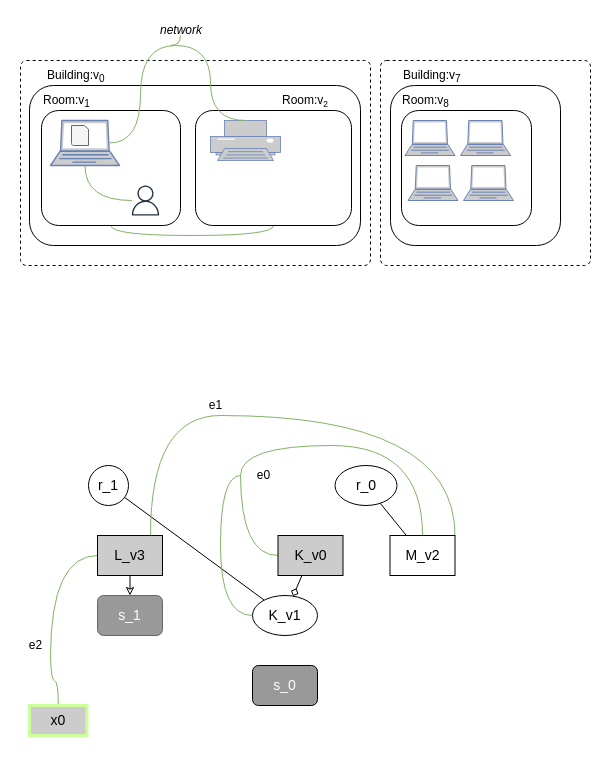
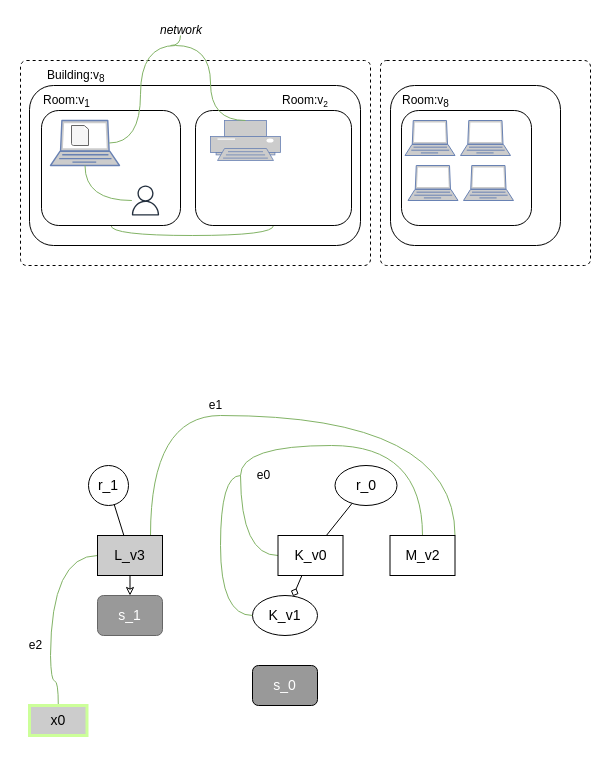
  <mxCell id="0" />
  <mxCell id="1" parent="0" />
  <mxCell id="2" value="" style="rounded=1;whiteSpace=wrap;html=1;dashed=1;arcSize=3;" parent="1" vertex="1"><mxGeometry x="380" y="60" width="210" height="205" as="geometry" /></mxCell>
  <mxCell id="3" value="" style="rounded=1;whiteSpace=wrap;html=1;dashed=1;arcSize=3;" parent="1" vertex="1"><mxGeometry x="20" y="60" width="350" height="205" as="geometry" /></mxCell>
  <mxCell id="4" value="" style="rounded=1;whiteSpace=wrap;html=1;" parent="1" vertex="1"><mxGeometry x="29" y="85" width="331" height="160" as="geometry" /></mxCell>
  <mxCell id="5" style="edgeStyle=orthogonalEdgeStyle;rounded=0;orthogonalLoop=1;jettySize=auto;html=1;exitX=0.5;exitY=1;exitDx=0;exitDy=0;entryX=0.5;entryY=1;entryDx=0;entryDy=0;endArrow=none;endFill=0;fillColor=#d5e8d4;strokeColor=#82b366;curved=1;" parent="1" source="6" target="15" edge="1"><mxGeometry relative="1" as="geometry"><Array as="points"><mxPoint x="111" y="235" /><mxPoint x="273" y="235" /></Array></mxGeometry></mxCell>
  <mxCell id="6" value="" style="rounded=1;whiteSpace=wrap;html=1;" parent="1" vertex="1"><mxGeometry x="41" y="110" width="139" height="115" as="geometry" /></mxCell>
  <mxCell id="7" value="" style="rounded=1;whiteSpace=wrap;html=1;" parent="1" vertex="1"><mxGeometry x="390" y="85" width="170" height="160" as="geometry" /></mxCell>
  <mxCell id="8" value="" style="fontColor=#0066CC;verticalAlign=top;verticalLabelPosition=bottom;labelPosition=center;align=center;html=1;outlineConnect=0;fillColor=#CCCCCC;strokeColor=#6881B3;gradientColor=none;gradientDirection=north;strokeWidth=2;shape=mxgraph.networks.laptop;" parent="1" vertex="1"><mxGeometry x="50" y="120" width="69" height="45" as="geometry" /></mxCell>
  <mxCell id="9" value="" style="shadow=0;dashed=0;html=1;strokeColor=#666666;fillColor=#f5f5f5;labelPosition=center;verticalLabelPosition=bottom;verticalAlign=top;align=center;outlineConnect=0;shape=mxgraph.veeam.2d.file;fontColor=#333333;" parent="1" vertex="1"><mxGeometry x="71" y="125" width="17" height="20" as="geometry" /></mxCell>
- <mxCell id="10" value="Building:v&lt;sub&gt;0&lt;/sub&gt;" style="text;html=1;resizable=0;points=[];autosize=1;align=left;verticalAlign=top;spacingTop=-4;" parent="1" vertex="1"><mxGeometry x="44.5" y="65" width="70" height="20" as="geometry" /></mxCell>
+ <mxCell id="10" value="Building:v&lt;sub&gt;8&lt;/sub&gt;" style="text;html=1;resizable=0;points=[];autosize=1;align=left;verticalAlign=top;spacingTop=-4;" parent="1" vertex="1"><mxGeometry x="44.5" y="65" width="70" height="20" as="geometry" /></mxCell>
  <mxCell id="11" value="Room:v&lt;sub&gt;1&lt;/sub&gt;" style="text;html=1;resizable=0;points=[];autosize=1;align=left;verticalAlign=top;spacingTop=-4;" parent="1" vertex="1"><mxGeometry x="41" y="90" width="60" height="20" as="geometry" /></mxCell>
- <mxCell id="12" value="Building:v&lt;sub&gt;7&lt;/sub&gt;" style="text;html=1;resizable=0;points=[];autosize=1;align=left;verticalAlign=top;spacingTop=-4;" parent="1" vertex="1"><mxGeometry x="401" y="65" width="70" height="20" as="geometry" /></mxCell>
  <mxCell id="13" style="edgeStyle=orthogonalEdgeStyle;curved=1;rounded=0;orthogonalLoop=1;jettySize=auto;html=1;endArrow=none;endFill=0;fillColor=#d5e8d4;strokeColor=#82b366;" parent="1" source="14" target="8" edge="1"><mxGeometry relative="1" as="geometry" /></mxCell>
  <mxCell id="14" value="" style="outlineConnect=0;fontColor=#232F3E;gradientColor=none;fillColor=#232F3E;strokeColor=none;dashed=0;verticalLabelPosition=bottom;verticalAlign=top;align=center;html=1;fontSize=12;fontStyle=0;aspect=fixed;pointerEvents=1;shape=mxgraph.aws4.user;" parent="1" vertex="1"><mxGeometry x="130" y="185" width="30" height="30" as="geometry" /></mxCell>
  <mxCell id="15" value="" style="rounded=1;whiteSpace=wrap;html=1;" parent="1" vertex="1"><mxGeometry x="195" y="110" width="156" height="115" as="geometry" /></mxCell>
  <mxCell id="16" value="Room:v&lt;span style=&quot;font-size: 10px&quot;&gt;&lt;sub&gt;2&lt;/sub&gt;&lt;/span&gt;" style="text;html=1;resizable=0;points=[];autosize=1;align=left;verticalAlign=top;spacingTop=-4;" parent="1" vertex="1"><mxGeometry x="280" y="90" width="60" height="20" as="geometry" /></mxCell>
  <mxCell id="17" value="" style="fontColor=#0066CC;verticalAlign=top;verticalLabelPosition=bottom;labelPosition=center;align=center;html=1;outlineConnect=0;fillColor=#CCCCCC;strokeColor=#6881B3;gradientColor=none;gradientDirection=north;strokeWidth=2;shape=mxgraph.networks.printer;" parent="1" vertex="1"><mxGeometry x="210" y="120" width="70" height="40" as="geometry" /></mxCell>
  <mxCell id="18" value="" style="rounded=1;whiteSpace=wrap;html=1;" parent="1" vertex="1"><mxGeometry x="401" y="110" width="130" height="115" as="geometry" /></mxCell>
  <mxCell id="19" value="Room:v&lt;sub&gt;8&lt;/sub&gt;" style="text;html=1;resizable=0;points=[];autosize=1;align=left;verticalAlign=top;spacingTop=-4;" parent="1" vertex="1"><mxGeometry x="400" y="90" width="60" height="20" as="geometry" /></mxCell>
  <mxCell id="20" value="" style="fontColor=#0066CC;verticalAlign=top;verticalLabelPosition=bottom;labelPosition=center;align=center;html=1;outlineConnect=0;fillColor=#CCCCCC;strokeColor=#6881B3;gradientColor=none;gradientDirection=north;strokeWidth=2;shape=mxgraph.networks.laptop;" parent="1" vertex="1"><mxGeometry x="404.5" y="120" width="50" height="35" as="geometry" /></mxCell>
  <mxCell id="21" value="" style="fontColor=#0066CC;verticalAlign=top;verticalLabelPosition=bottom;labelPosition=center;align=center;html=1;outlineConnect=0;fillColor=#CCCCCC;strokeColor=#6881B3;gradientColor=none;gradientDirection=north;strokeWidth=2;shape=mxgraph.networks.laptop;" parent="1" vertex="1"><mxGeometry x="460" y="120" width="50" height="35" as="geometry" /></mxCell>
  <mxCell id="22" value="" style="fontColor=#0066CC;verticalAlign=top;verticalLabelPosition=bottom;labelPosition=center;align=center;html=1;outlineConnect=0;fillColor=#CCCCCC;strokeColor=#6881B3;gradientColor=none;gradientDirection=north;strokeWidth=2;shape=mxgraph.networks.laptop;" parent="1" vertex="1"><mxGeometry x="407.5" y="165" width="50" height="35" as="geometry" /></mxCell>
  <mxCell id="23" value="" style="fontColor=#0066CC;verticalAlign=top;verticalLabelPosition=bottom;labelPosition=center;align=center;html=1;outlineConnect=0;fillColor=#CCCCCC;strokeColor=#6881B3;gradientColor=none;gradientDirection=north;strokeWidth=2;shape=mxgraph.networks.laptop;" parent="1" vertex="1"><mxGeometry x="463" y="165" width="50" height="35" as="geometry" /></mxCell>
  <mxCell id="24" style="edgeStyle=orthogonalEdgeStyle;curved=1;rounded=0;orthogonalLoop=1;jettySize=auto;html=1;exitX=0.85;exitY=0.5;exitDx=0;exitDy=0;exitPerimeter=0;entryX=0.5;entryY=0;entryDx=0;entryDy=0;entryPerimeter=0;endArrow=none;endFill=0;fillColor=#d5e8d4;strokeColor=#82b366;" parent="1" source="8" target="17" edge="1"><mxGeometry relative="1" as="geometry"><Array as="points"><mxPoint x="140" y="143" /><mxPoint x="140" y="45" /><mxPoint x="210" y="45" /><mxPoint x="210" y="120" /></Array></mxGeometry></mxCell>
  <mxCell id="25" value="" style="endArrow=none;html=1;edgeStyle=orthogonalEdgeStyle;curved=1;fillColor=#d5e8d4;strokeColor=#82b366;" parent="1" edge="1"><mxGeometry width="50" height="50" relative="1" as="geometry"><mxPoint x="170" y="45" as="sourcePoint" /><mxPoint x="180" y="35" as="targetPoint" /></mxGeometry></mxCell>
  <mxCell id="26" value="&lt;i&gt;network&lt;/i&gt;" style="text;html=1;resizable=0;points=[];autosize=1;align=left;verticalAlign=top;spacingTop=-4;" parent="1" vertex="1"><mxGeometry x="158" y="20" width="60" height="20" as="geometry" /></mxCell>
- <mxCell id="27" style="edgeStyle=none;rounded=0;orthogonalLoop=1;jettySize=auto;html=1;endArrow=none;endFill=0;" edge="1" parent="1" source="28" target="40"><mxGeometry relative="1" as="geometry" /></mxCell>
+ <mxCell id="27" style="edgeStyle=none;rounded=0;orthogonalLoop=1;jettySize=auto;html=1;endArrow=none;endFill=0;" edge="1" parent="1" source="28" target="32"><mxGeometry relative="1" as="geometry" /></mxCell>
  <mxCell id="28" value="&lt;font style=&quot;font-size: 14px&quot;&gt;r_1&lt;/font&gt;" style="ellipse;whiteSpace=wrap;html=1;" vertex="1" parent="1"><mxGeometry x="88" y="465" width="40" height="40" as="geometry" /></mxCell>
  <mxCell id="29" style="rounded=0;orthogonalLoop=1;jettySize=auto;html=1;endArrow=classic;endFill=0;" edge="1" parent="1" source="32" target="42"><mxGeometry relative="1" as="geometry" /></mxCell>
  <mxCell id="30" style="edgeStyle=orthogonalEdgeStyle;curved=1;rounded=0;orthogonalLoop=1;jettySize=auto;html=1;endArrow=none;endFill=0;strokeColor=#82b366;fillColor=#d5e8d4;" edge="1" parent="1" source="32"><mxGeometry relative="1" as="geometry"><mxPoint x="50" y="655" as="targetPoint" /></mxGeometry></mxCell>
  <mxCell id="31" style="edgeStyle=orthogonalEdgeStyle;curved=1;rounded=0;orthogonalLoop=1;jettySize=auto;html=1;endArrow=none;endFill=0;strokeColor=#82b366;fillColor=#d5e8d4;" edge="1" parent="1" source="32"><mxGeometry relative="1" as="geometry"><mxPoint x="220" y="415" as="targetPoint" /><Array as="points"><mxPoint x="150" y="415" /></Array></mxGeometry></mxCell>
  <mxCell id="32" value="&lt;font style=&quot;font-size: 14px&quot;&gt;L_v3&lt;/font&gt;" style="rounded=0;whiteSpace=wrap;html=1;fillColor=#cccccc;" vertex="1" parent="1"><mxGeometry x="97" y="535" width="65" height="40" as="geometry" /></mxCell>
  <mxCell id="33" style="edgeStyle=none;rounded=0;orthogonalLoop=1;jettySize=auto;html=1;endArrow=diamond;endFill=0;" edge="1" parent="1" source="35" target="40"><mxGeometry relative="1" as="geometry" /></mxCell>
  <mxCell id="34" style="edgeStyle=orthogonalEdgeStyle;curved=1;rounded=0;orthogonalLoop=1;jettySize=auto;html=1;endArrow=none;endFill=0;fillColor=#d5e8d4;strokeColor=#82b366;" edge="1" parent="1" source="35"><mxGeometry relative="1" as="geometry"><mxPoint x="240" y="475" as="targetPoint" /></mxGeometry></mxCell>
- <mxCell id="35" value="&lt;font style=&quot;font-size: 14px&quot;&gt;K_v0&lt;/font&gt;" style="rounded=0;whiteSpace=wrap;html=1;fillColor=#cccccc;" vertex="1" parent="1"><mxGeometry x="277.5" y="535" width="65" height="40" as="geometry" /></mxCell>
+ <mxCell id="35" value="&lt;font style=&quot;font-size: 14px&quot;&gt;K_v0&lt;/font&gt;" style="rounded=0;whiteSpace=wrap;html=1;" vertex="1" parent="1"><mxGeometry x="277.5" y="535" width="65" height="40" as="geometry" /></mxCell>
  <mxCell id="36" style="edgeStyle=orthogonalEdgeStyle;curved=1;rounded=0;orthogonalLoop=1;jettySize=auto;html=1;endArrow=none;endFill=0;strokeColor=#82b366;fillColor=#d5e8d4;" edge="1" parent="1" source="38"><mxGeometry relative="1" as="geometry"><mxPoint x="240" y="475" as="targetPoint" /><Array as="points"><mxPoint x="422" y="445" /><mxPoint x="240" y="445" /></Array></mxGeometry></mxCell>
  <mxCell id="37" style="edgeStyle=orthogonalEdgeStyle;curved=1;rounded=0;orthogonalLoop=1;jettySize=auto;html=1;exitX=1;exitY=0;exitDx=0;exitDy=0;endArrow=none;endFill=0;strokeColor=#82b366;fillColor=#d5e8d4;" edge="1" parent="1" source="38"><mxGeometry relative="1" as="geometry"><mxPoint x="220" y="415" as="targetPoint" /><Array as="points"><mxPoint x="454" y="415" /></Array></mxGeometry></mxCell>
  <mxCell id="38" value="&lt;font style=&quot;font-size: 14px&quot;&gt;M_v2&lt;/font&gt;" style="rounded=0;whiteSpace=wrap;html=1;" vertex="1" parent="1"><mxGeometry x="389.5" y="535" width="65" height="40" as="geometry" /></mxCell>
  <mxCell id="39" style="edgeStyle=orthogonalEdgeStyle;curved=1;rounded=0;orthogonalLoop=1;jettySize=auto;html=1;endArrow=none;endFill=0;fillColor=#d5e8d4;strokeColor=#82b366;" edge="1" parent="1" source="40"><mxGeometry relative="1" as="geometry"><mxPoint x="240" y="475" as="targetPoint" /><Array as="points"><mxPoint x="220" y="615" /><mxPoint x="220" y="475" /></Array></mxGeometry></mxCell>
  <mxCell id="40" value="&lt;font style=&quot;font-size: 14px&quot;&gt;K_v1&lt;/font&gt;" style="ellipse;whiteSpace=wrap;html=1;" vertex="1" parent="1"><mxGeometry x="252" y="595" width="65" height="40" as="geometry" /></mxCell>
  <mxCell id="41" value="&lt;font style=&quot;font-size: 14px&quot;&gt;&lt;font color=&quot;#ffffff&quot;&gt;s_0&lt;/font&gt;&lt;br&gt;&lt;/font&gt;" style="whiteSpace=wrap;html=1;fillColor=#999999;rounded=1;" vertex="1" parent="1"><mxGeometry x="252" y="665" width="65" height="40" as="geometry" /></mxCell>
  <mxCell id="42" value="&lt;font style=&quot;font-size: 14px&quot;&gt;&lt;font color=&quot;#ffffff&quot;&gt;s_1&lt;/font&gt;&lt;br&gt;&lt;/font&gt;" style="whiteSpace=wrap;html=1;fillColor=#999999;strokeColor=#666666;fontColor=#333333;rounded=1;" vertex="1" parent="1"><mxGeometry x="97" y="595" width="65" height="40" as="geometry" /></mxCell>
- <mxCell id="43" style="edgeStyle=none;rounded=0;orthogonalLoop=1;jettySize=auto;html=1;endArrow=none;endFill=0;" edge="1" parent="1" source="44" target="38"><mxGeometry relative="1" as="geometry" /></mxCell>
+ <mxCell id="43" style="edgeStyle=none;rounded=0;orthogonalLoop=1;jettySize=auto;html=1;endArrow=none;endFill=0;" edge="1" parent="1" source="44" target="35"><mxGeometry relative="1" as="geometry" /></mxCell>
  <mxCell id="44" value="&lt;font style=&quot;font-size: 14px&quot;&gt;r_0&lt;/font&gt;" style="ellipse;whiteSpace=wrap;html=1;" vertex="1" parent="1"><mxGeometry x="334.5" y="465" width="62" height="40" as="geometry" /></mxCell>
  <mxCell id="45" style="edgeStyle=orthogonalEdgeStyle;curved=1;rounded=0;orthogonalLoop=1;jettySize=auto;html=1;endArrow=none;endFill=0;strokeColor=#82b366;fillColor=#d5e8d4;" edge="1" parent="1" source="46"><mxGeometry relative="1" as="geometry"><mxPoint x="50" y="655" as="targetPoint" /></mxGeometry></mxCell>
  <mxCell id="46" value="&lt;font style=&quot;font-size: 14px&quot;&gt;x0&lt;/font&gt;" style="rounded=0;whiteSpace=wrap;html=1;strokeColor=#CCFF99;strokeWidth=3;fillColor=#cccccc;" vertex="1" parent="1"><mxGeometry x="29" y="705" width="57.5" height="30" as="geometry" /></mxCell>
  <mxCell id="47" value="e0" style="text;html=1;align=center;verticalAlign=middle;resizable=0;points=[];autosize=1;" vertex="1" parent="1"><mxGeometry x="247.5" y="465" width="30" height="20" as="geometry" /></mxCell>
  <mxCell id="48" value="e1" style="text;html=1;align=center;verticalAlign=middle;resizable=0;points=[];autosize=1;" vertex="1" parent="1"><mxGeometry x="200" y="395" width="30" height="20" as="geometry" /></mxCell>
  <mxCell id="49" value="e2" style="text;html=1;align=center;verticalAlign=middle;resizable=0;points=[];autosize=1;" vertex="1" parent="1"><mxGeometry x="20" y="635" width="30" height="20" as="geometry" /></mxCell>
